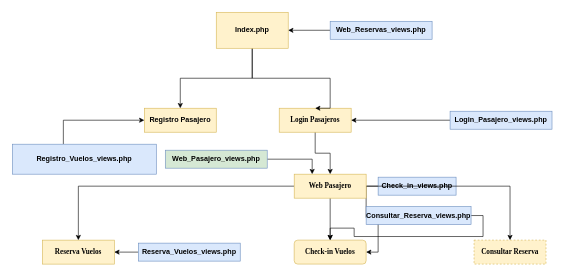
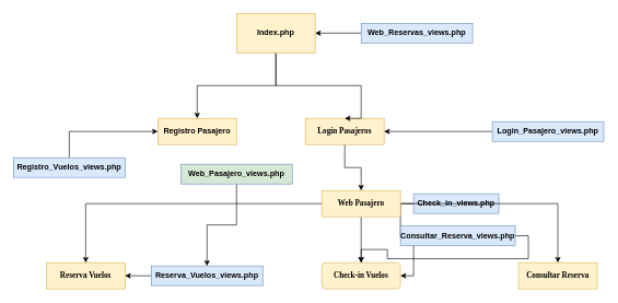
  <mxCell id="0" />
  <mxCell id="1" parent="0" />
  <mxCell id="2" value="&lt;b&gt;Registro Pasajero&lt;/b&gt;" style="rounded=0;whiteSpace=wrap;html=1;fillColor=#fff2cc;strokeColor=#d6b656;" parent="1" vertex="1"><mxGeometry x="240" y="180" width="120" height="40" as="geometry" /></mxCell>
  <mxCell id="3" style="edgeStyle=orthogonalEdgeStyle;rounded=0;orthogonalLoop=1;jettySize=auto;html=1;" parent="1" source="4" target="28" edge="1"><mxGeometry relative="1" as="geometry" /></mxCell>
  <mxCell id="4" value="&lt;b&gt;&lt;font face=&quot;Tahoma&quot;&gt;Login Pasajeros&lt;/font&gt;&lt;/b&gt;" style="rounded=0;whiteSpace=wrap;html=1;fillColor=#fff2cc;strokeColor=#d6b656;" parent="1" vertex="1"><mxGeometry x="465" y="180" width="120" height="40" as="geometry" /></mxCell>
  <mxCell id="5" style="edgeStyle=orthogonalEdgeStyle;rounded=0;orthogonalLoop=1;jettySize=auto;html=1;" parent="1" source="7" target="2" edge="1"><mxGeometry relative="1" as="geometry" /></mxCell>
  <mxCell id="6" style="edgeStyle=orthogonalEdgeStyle;rounded=0;orthogonalLoop=1;jettySize=auto;html=1;entryX=0.5;entryY=0;entryDx=0;entryDy=0;" parent="1" source="7" target="4" edge="1"><mxGeometry relative="1" as="geometry"><Array as="points"><mxPoint x="420" y="130" /><mxPoint x="550" y="130" /></Array></mxGeometry></mxCell>
  <mxCell id="7" value="&lt;b&gt;Index.php&lt;/b&gt;" style="rounded=0;whiteSpace=wrap;html=1;fillColor=#fff2cc;strokeColor=#d6b656;" parent="1" vertex="1"><mxGeometry x="360" y="20" width="120" height="60" as="geometry" /></mxCell>
  <mxCell id="8" value="&lt;b&gt;&lt;font face=&quot;Tahoma&quot;&gt;Check-in Vuelos&lt;/font&gt;&lt;/b&gt;" style="whiteSpace=wrap;html=1;fillColor=#fff2cc;strokeColor=#d6b656;rounded=1;" parent="1" vertex="1"><mxGeometry x="490" y="400" width="120" height="40" as="geometry" /></mxCell>
- <mxCell id="9" value="&lt;b&gt;&lt;font face=&quot;Tahoma&quot;&gt;Consultar Reserva&lt;/font&gt;&lt;/b&gt;" style="rounded=0;whiteSpace=wrap;html=1;fillColor=#fff2cc;strokeColor=#d6b656;dashed=1;" parent="1" vertex="1"><mxGeometry x="790" y="400" width="120" height="40" as="geometry" /></mxCell>
+ <mxCell id="9" value="&lt;b&gt;&lt;font face=&quot;Tahoma&quot;&gt;Consultar Reserva&lt;/font&gt;&lt;/b&gt;" style="rounded=0;whiteSpace=wrap;html=1;fillColor=#fff2cc;strokeColor=#d6b656;" parent="1" vertex="1"><mxGeometry x="790" y="400" width="120" height="40" as="geometry" /></mxCell>
  <mxCell id="10" value="&lt;b&gt;&lt;font face=&quot;Tahoma&quot;&gt;Reserva Vuelos&lt;/font&gt;&lt;/b&gt;" style="rounded=0;whiteSpace=wrap;html=1;fillColor=#fff2cc;strokeColor=#d6b656;" parent="1" vertex="1"><mxGeometry x="70" y="400" width="120" height="40" as="geometry" /></mxCell>
  <mxCell id="11" style="edgeStyle=orthogonalEdgeStyle;rounded=0;orthogonalLoop=1;jettySize=auto;html=1;entryX=1;entryY=0.5;entryDx=0;entryDy=0;" parent="1" source="12" target="10" edge="1"><mxGeometry relative="1" as="geometry" /></mxCell>
  <mxCell id="12" value="&lt;b&gt;Reserva_Vuelos_views.php&lt;/b&gt;" style="rounded=0;whiteSpace=wrap;html=1;fillColor=#dae8fc;strokeColor=#6c8ebf;" parent="1" vertex="1"><mxGeometry x="230" y="405" width="170" height="30" as="geometry" /></mxCell>
  <mxCell id="13" style="edgeStyle=orthogonalEdgeStyle;rounded=0;orthogonalLoop=1;jettySize=auto;html=1;entryX=1;entryY=0.5;entryDx=0;entryDy=0;" parent="1" source="14" target="8" edge="1"><mxGeometry relative="1" as="geometry" /></mxCell>
  <mxCell id="14" value="&lt;b&gt;Check_in_views.php&lt;/b&gt;" style="rounded=0;whiteSpace=wrap;html=1;fillColor=#dae8fc;strokeColor=#6c8ebf;" parent="1" vertex="1"><mxGeometry x="630" y="295" width="130" height="30" as="geometry" /></mxCell>
  <mxCell id="15" style="edgeStyle=orthogonalEdgeStyle;rounded=0;orthogonalLoop=1;jettySize=auto;html=1;exitX=1;exitY=0.5;exitDx=0;exitDy=0;" parent="1" source="16" target="8" edge="1"><mxGeometry relative="1" as="geometry" /></mxCell>
  <mxCell id="16" value="&lt;b&gt;Consultar_Reserva_views.php&lt;/b&gt;" style="rounded=0;whiteSpace=wrap;html=1;fillColor=#dae8fc;strokeColor=#6c8ebf;" parent="1" vertex="1"><mxGeometry x="610" y="344" width="175" height="30" as="geometry" /></mxCell>
  <mxCell id="17" style="edgeStyle=orthogonalEdgeStyle;rounded=0;orthogonalLoop=1;jettySize=auto;html=1;entryX=0;entryY=0.5;entryDx=0;entryDy=0;" parent="1" source="18" target="2" edge="1"><mxGeometry relative="1" as="geometry"><Array as="points"><mxPoint x="105" y="200" /></Array></mxGeometry></mxCell>
- <mxCell id="18" value="&lt;b&gt;Registro_Vuelos_views.php&lt;/b&gt;" style="rounded=0;whiteSpace=wrap;html=1;fillColor=#dae8fc;strokeColor=#6c8ebf;" parent="1" vertex="1"><mxGeometry x="20" y="240" width="240" height="50" as="geometry" /></mxCell>
+ <mxCell id="18" value="&lt;b&gt;Registro_Vuelos_views.php&lt;/b&gt;" style="rounded=0;whiteSpace=wrap;html=1;fillColor=#dae8fc;strokeColor=#6c8ebf;" parent="1" vertex="1"><mxGeometry x="20" y="240" width="170" height="30" as="geometry" /></mxCell>
  <mxCell id="19" style="edgeStyle=orthogonalEdgeStyle;rounded=0;orthogonalLoop=1;jettySize=auto;html=1;entryX=1;entryY=0.5;entryDx=0;entryDy=0;" parent="1" source="20" target="4" edge="1"><mxGeometry relative="1" as="geometry" /></mxCell>
  <mxCell id="20" value="&lt;b&gt;Login_Pasajero_views.php&lt;/b&gt;" style="rounded=0;whiteSpace=wrap;html=1;fillColor=#dae8fc;strokeColor=#6c8ebf;" parent="1" vertex="1"><mxGeometry x="750" y="185" width="170" height="30" as="geometry" /></mxCell>
  <mxCell id="21" style="edgeStyle=orthogonalEdgeStyle;rounded=0;orthogonalLoop=1;jettySize=auto;html=1;" parent="1" source="22" target="7" edge="1"><mxGeometry relative="1" as="geometry" /></mxCell>
  <mxCell id="22" value="&lt;b&gt;Web_Reservas_views.php&lt;/b&gt;" style="rounded=0;whiteSpace=wrap;html=1;fillColor=#dae8fc;strokeColor=#6c8ebf;" parent="1" vertex="1"><mxGeometry x="550" y="35" width="170" height="30" as="geometry" /></mxCell>
- <mxCell id="23" style="edgeStyle=orthogonalEdgeStyle;rounded=0;orthogonalLoop=1;jettySize=auto;html=1;entryX=0.25;entryY=0;entryDx=0;entryDy=0;" parent="1" source="24" target="28" edge="1"><mxGeometry relative="1" as="geometry" /></mxCell>
+ <mxCell id="23" style="edgeStyle=orthogonalEdgeStyle;rounded=0;orthogonalLoop=1;jettySize=auto;html=1;" parent="1" source="24" target="12" edge="1"><mxGeometry relative="1" as="geometry" /></mxCell>
  <mxCell id="24" value="&lt;b&gt;Web_Pasajero_views.php&lt;/b&gt;" style="rounded=0;whiteSpace=wrap;html=1;fillColor=#d5e8d4;strokeColor=#6c8ebf;" parent="1" vertex="1"><mxGeometry x="275" y="250" width="170" height="30" as="geometry" /></mxCell>
  <mxCell id="25" style="edgeStyle=orthogonalEdgeStyle;rounded=0;orthogonalLoop=1;jettySize=auto;html=1;entryX=0.5;entryY=0;entryDx=0;entryDy=0;" parent="1" source="28" target="10" edge="1"><mxGeometry relative="1" as="geometry" /></mxCell>
  <mxCell id="26" style="edgeStyle=orthogonalEdgeStyle;rounded=0;orthogonalLoop=1;jettySize=auto;html=1;" parent="1" source="28" target="8" edge="1"><mxGeometry relative="1" as="geometry" /></mxCell>
  <mxCell id="27" style="edgeStyle=orthogonalEdgeStyle;rounded=0;orthogonalLoop=1;jettySize=auto;html=1;" parent="1" source="28" target="9" edge="1"><mxGeometry relative="1" as="geometry" /></mxCell>
  <mxCell id="28" value="&lt;font face=&quot;Tahoma&quot;&gt;&lt;b&gt;Web Pasajero&lt;/b&gt;&lt;/font&gt;" style="rounded=0;whiteSpace=wrap;html=1;fillColor=#fff2cc;strokeColor=#d6b656;" parent="1" vertex="1"><mxGeometry x="490" y="290" width="120" height="40" as="geometry" /></mxCell>
